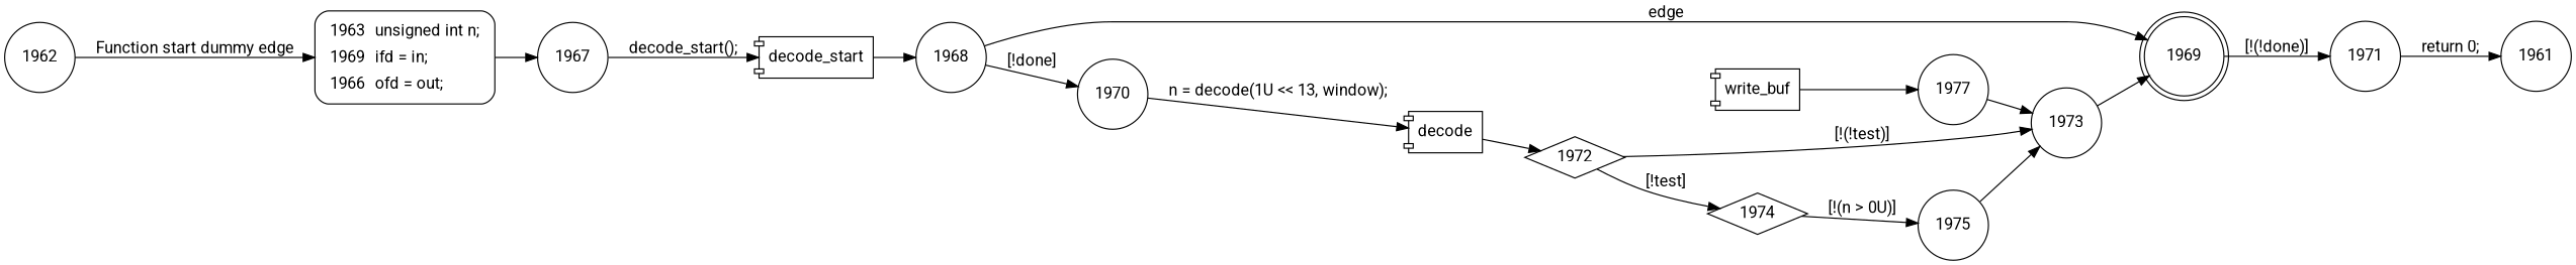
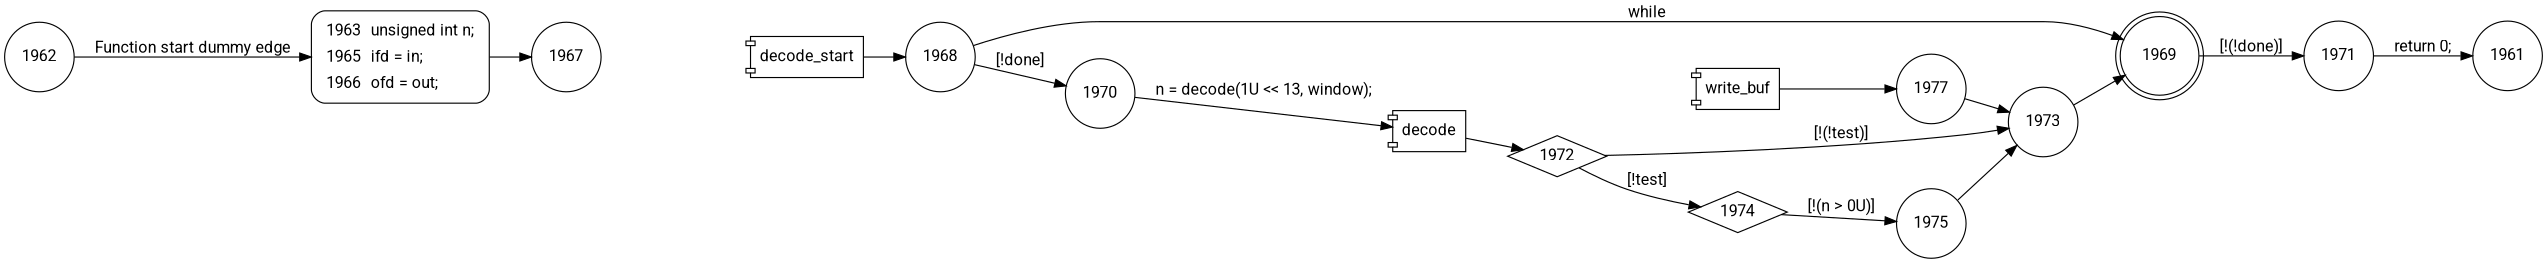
  digraph {
    fontname=Roboto
    rankdir=LR
    node [fontname=Roboto shape=circle]
    edge [fontname=Roboto]
-   n1 [fillcolor=white label=<<table border="0" cellborder="0" cellpadding="3" bgcolor="white"><tr><td align="right">1963</td><td align="left">unsigned int n;</td></tr><tr><td align="right">1969</td><td align="left">ifd = in;</td></tr><tr><td align="right">1966</td><td align="left">ofd = out;</td></tr></table>> penwidth=1 shape=Mrecord style="filled,bold"]
+   n1 [fillcolor=white label=<<table border="0" cellborder="0" cellpadding="3" bgcolor="white"><tr><td align="right">1963</td><td align="left">unsigned int n;</td></tr><tr><td align="right">1965</td><td align="left">ifd = in;</td></tr><tr><td align="right">1966</td><td align="left">ofd = out;</td></tr></table>> penwidth=1 shape=Mrecord style="filled,bold"]
    1962
    1967
    n4 [label=decode_start shape=component]
    1968
    1969 [shape=doublecircle]
    1970
    1971
    1961
    n10 [label=decode shape=component]
    1972 [shape=diamond]
    1973
    1974 [shape=diamond]
    1975
    n15 [label=write_buf shape=component]
    1977
    n1 -> 1967
    1962 -> n1 [label="Function start dummy edge"]
-   1967 -> n4 [label="decode_start();"]
    n4 -> 1968
-   1968 -> 1969 [label="edge"]
+   1968 -> 1969 [label=while]
    1968 -> 1970 [label="[!done]"]
    1969 -> 1971 [label="[!(!done)]"]
    1970 -> n10 [label="n = decode(1U << 13, window);"]
    1971 -> 1961 [label="return 0;"]
    n10 -> 1972
    1972 -> 1973 [label="[!(!test)]"]
    1972 -> 1974 [label="[!test]"]
    1973 -> 1969
    1974 -> 1975 [label="[!(n > 0U)]"]
    1975 -> 1973
    n15 -> 1977
    1977 -> 1973
  }
